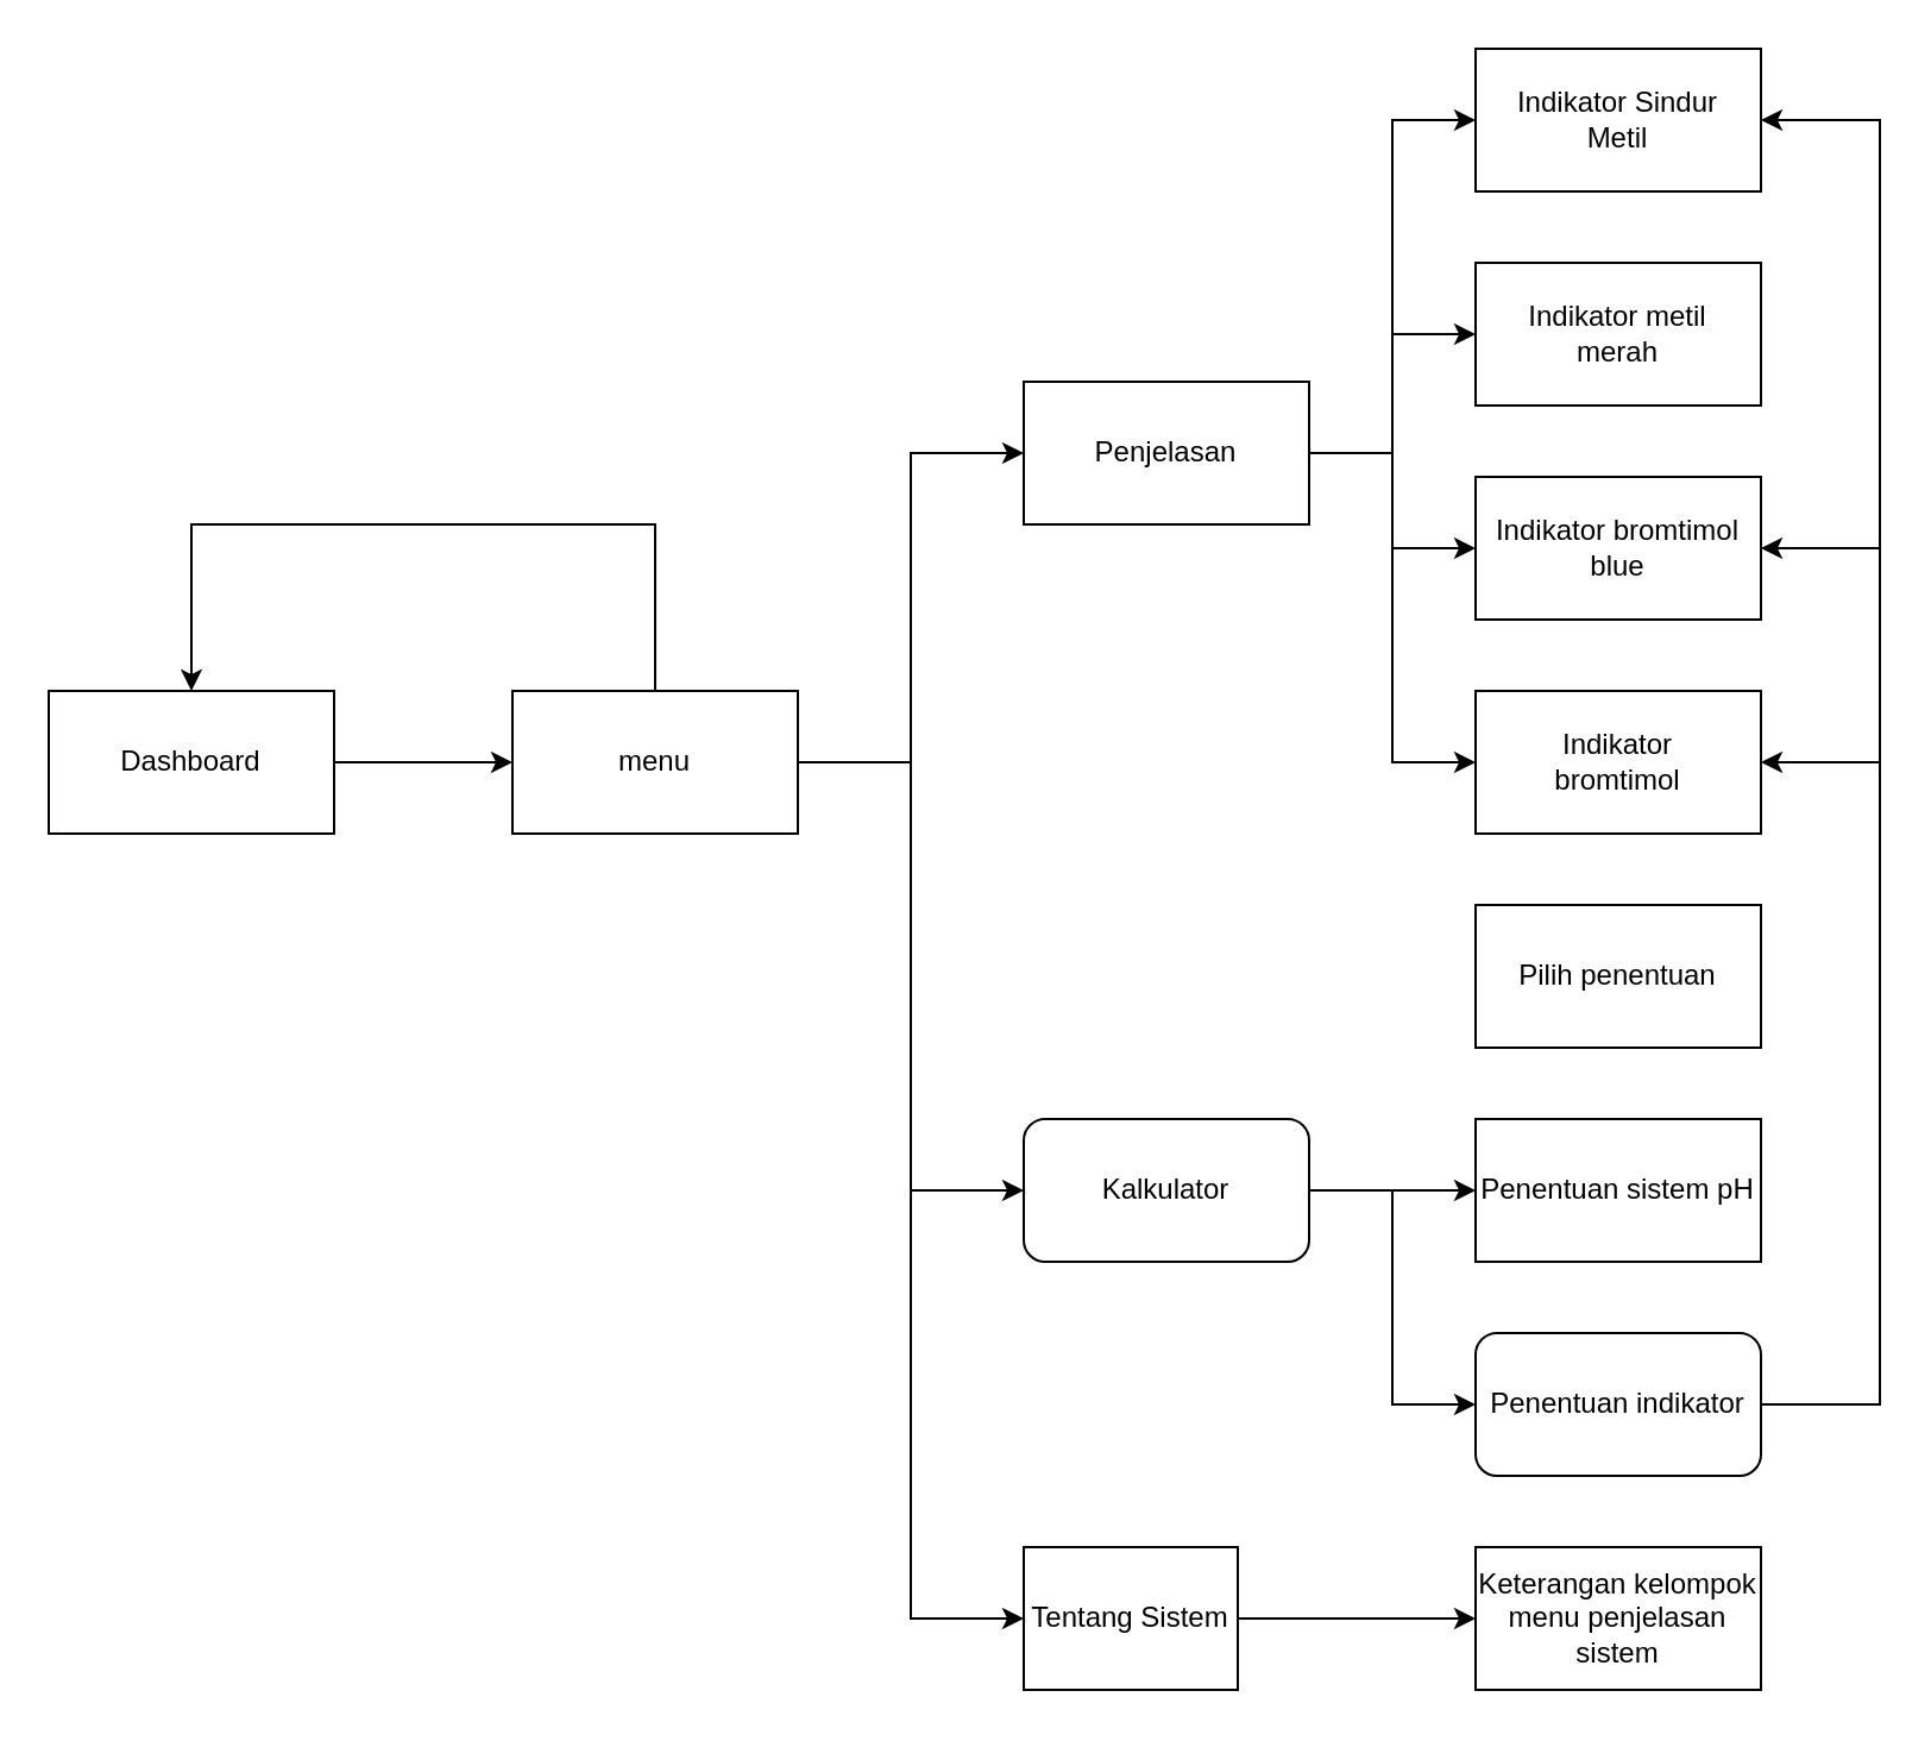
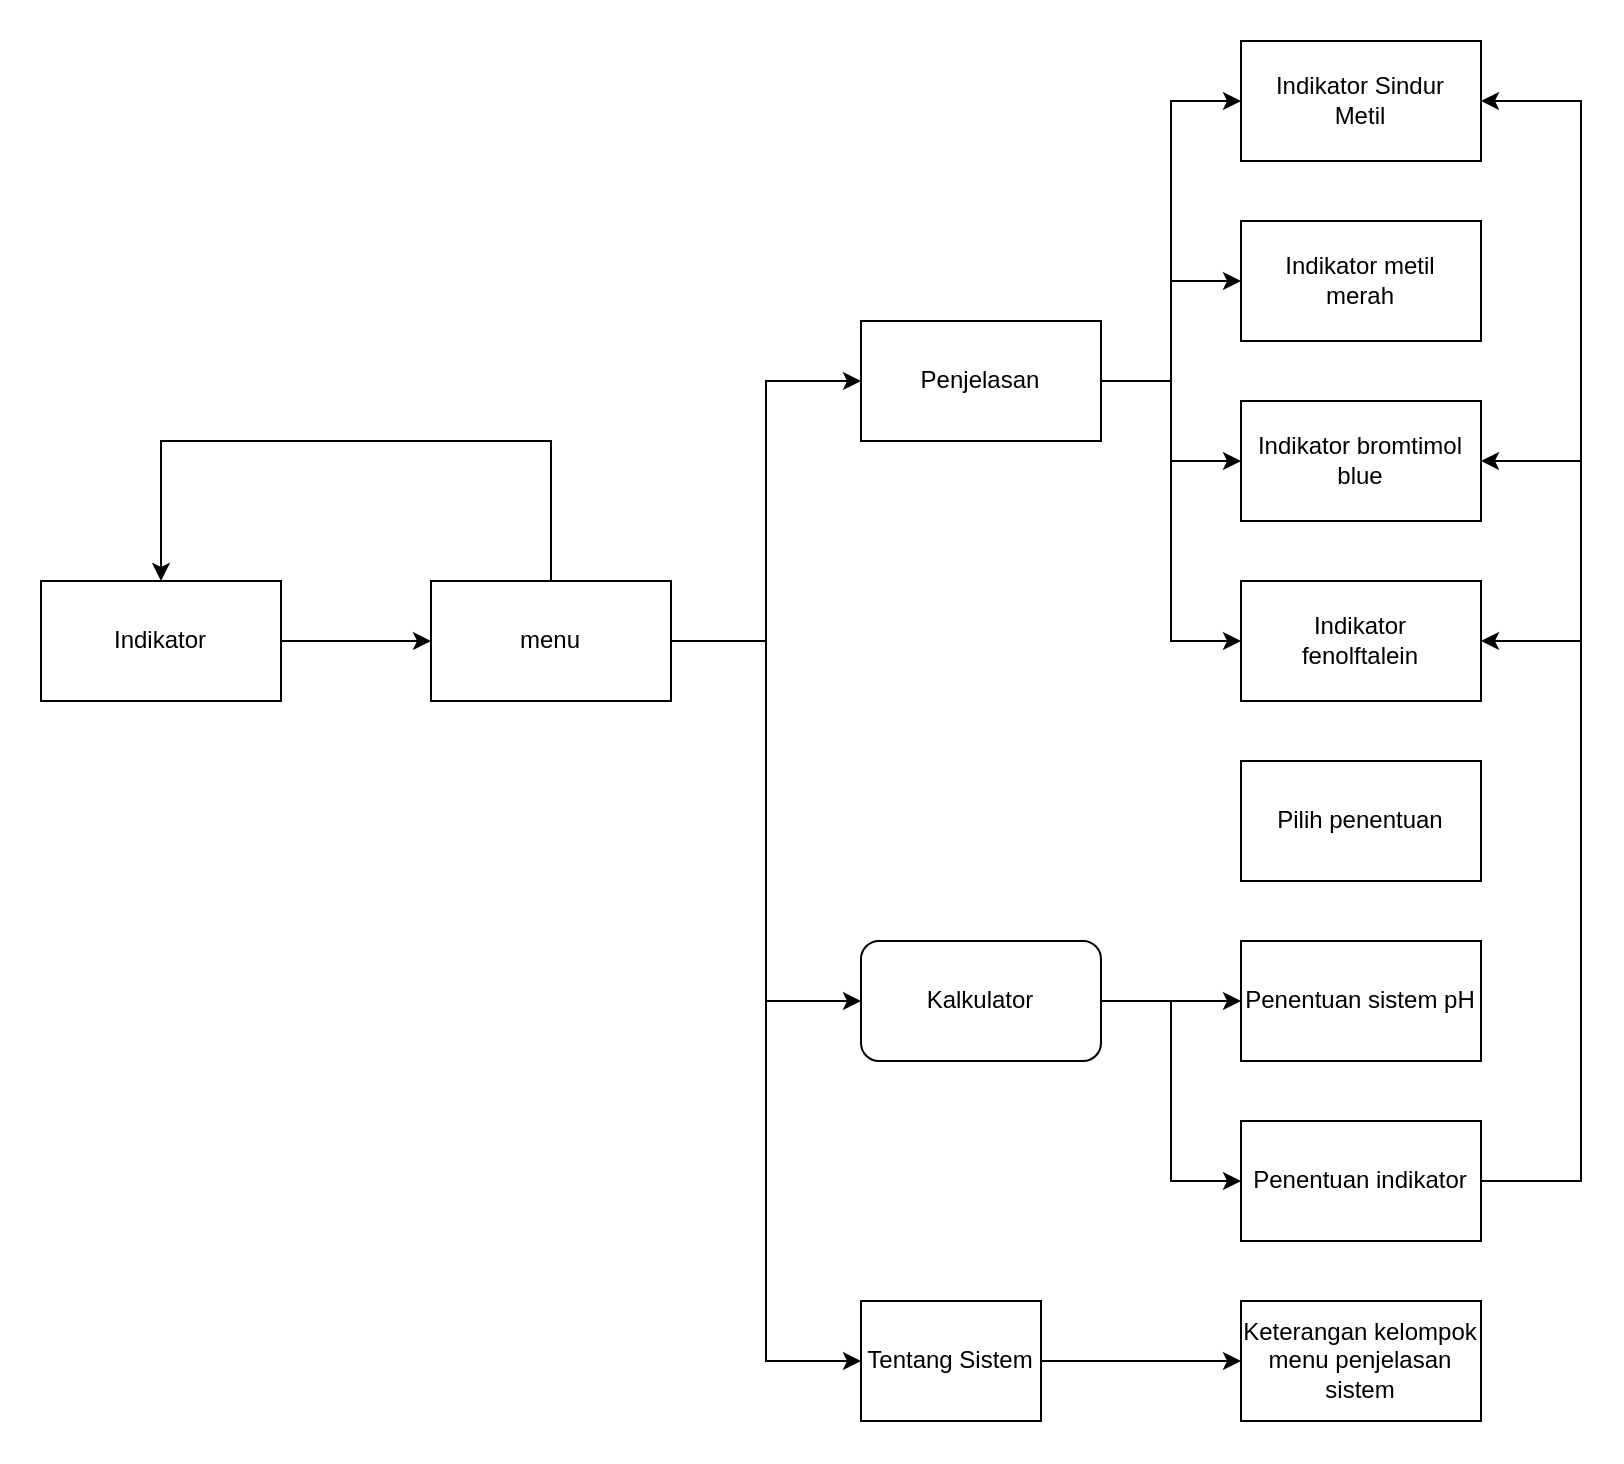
  <mxCell id="0" />
  <mxCell id="1" parent="0" />
  <mxCell id="2" style="edgeStyle=orthogonalEdgeStyle;rounded=0;orthogonalLoop=1;jettySize=auto;html=1;entryX=0;entryY=0.5;entryDx=0;entryDy=0;" edge="1" parent="1" source="3" target="8"><mxGeometry relative="1" as="geometry" /></mxCell>
- <mxCell id="3" value="Dashboard" style="rounded=0;whiteSpace=wrap;html=1;" vertex="1" parent="1"><mxGeometry x="20" y="290" width="120" height="60" as="geometry" /></mxCell>
+ <mxCell id="3" value="Indikator" style="rounded=0;whiteSpace=wrap;html=1;" vertex="1" parent="1"><mxGeometry x="20" y="290" width="120" height="60" as="geometry" /></mxCell>
  <mxCell id="4" style="edgeStyle=orthogonalEdgeStyle;rounded=0;orthogonalLoop=1;jettySize=auto;html=1;entryX=0;entryY=0.5;entryDx=0;entryDy=0;" edge="1" parent="1" source="8" target="13"><mxGeometry relative="1" as="geometry" /></mxCell>
  <mxCell id="5" style="edgeStyle=orthogonalEdgeStyle;rounded=0;orthogonalLoop=1;jettySize=auto;html=1;entryX=0;entryY=0.5;entryDx=0;entryDy=0;" edge="1" parent="1" source="8" target="16"><mxGeometry relative="1" as="geometry" /></mxCell>
  <mxCell id="6" style="edgeStyle=orthogonalEdgeStyle;rounded=0;orthogonalLoop=1;jettySize=auto;html=1;entryX=0;entryY=0.5;entryDx=0;entryDy=0;" edge="1" parent="1" source="8" target="18"><mxGeometry relative="1" as="geometry" /></mxCell>
  <mxCell id="7" style="edgeStyle=orthogonalEdgeStyle;rounded=0;orthogonalLoop=1;jettySize=auto;html=1;entryX=0.5;entryY=0;entryDx=0;entryDy=0;" edge="1" parent="1" source="8" target="3"><mxGeometry relative="1" as="geometry"><Array as="points"><mxPoint x="275" y="220" /><mxPoint x="80" y="220" /></Array></mxGeometry></mxCell>
  <mxCell id="8" value="menu" style="rounded=0;whiteSpace=wrap;html=1;" vertex="1" parent="1"><mxGeometry x="215" y="290" width="120" height="60" as="geometry" /></mxCell>
  <mxCell id="9" style="edgeStyle=orthogonalEdgeStyle;rounded=0;orthogonalLoop=1;jettySize=auto;html=1;entryX=0;entryY=0.5;entryDx=0;entryDy=0;" edge="1" parent="1" source="13" target="19"><mxGeometry relative="1" as="geometry" /></mxCell>
  <mxCell id="10" style="edgeStyle=orthogonalEdgeStyle;rounded=0;orthogonalLoop=1;jettySize=auto;html=1;entryX=0;entryY=0.5;entryDx=0;entryDy=0;" edge="1" parent="1" source="13" target="20"><mxGeometry relative="1" as="geometry" /></mxCell>
  <mxCell id="11" style="edgeStyle=orthogonalEdgeStyle;rounded=0;orthogonalLoop=1;jettySize=auto;html=1;entryX=0;entryY=0.5;entryDx=0;entryDy=0;" edge="1" parent="1" source="13" target="21"><mxGeometry relative="1" as="geometry" /></mxCell>
  <mxCell id="12" style="edgeStyle=orthogonalEdgeStyle;rounded=0;orthogonalLoop=1;jettySize=auto;html=1;entryX=0;entryY=0.5;entryDx=0;entryDy=0;" edge="1" parent="1" source="13" target="22"><mxGeometry relative="1" as="geometry" /></mxCell>
  <mxCell id="13" value="Penjelasan" style="rounded=0;whiteSpace=wrap;html=1;" vertex="1" parent="1"><mxGeometry x="430" y="160" width="120" height="60" as="geometry" /></mxCell>
  <mxCell id="14" style="edgeStyle=orthogonalEdgeStyle;rounded=0;orthogonalLoop=1;jettySize=auto;html=1;" edge="1" parent="1" source="16" target="24"><mxGeometry relative="1" as="geometry" /></mxCell>
  <mxCell id="15" style="edgeStyle=orthogonalEdgeStyle;rounded=0;orthogonalLoop=1;jettySize=auto;html=1;entryX=0;entryY=0.5;entryDx=0;entryDy=0;" edge="1" parent="1" source="16" target="28"><mxGeometry relative="1" as="geometry" /></mxCell>
  <mxCell id="16" value="Kalkulator" style="whiteSpace=wrap;html=1;rounded=1;" vertex="1" parent="1"><mxGeometry x="430" y="470" width="120" height="60" as="geometry" /></mxCell>
  <mxCell id="17" style="edgeStyle=orthogonalEdgeStyle;rounded=0;orthogonalLoop=1;jettySize=auto;html=1;entryX=0;entryY=0.5;entryDx=0;entryDy=0;" edge="1" parent="1" source="18" target="29"><mxGeometry relative="1" as="geometry" /></mxCell>
  <mxCell id="18" value="Tentang Sistem" style="rounded=0;whiteSpace=wrap;html=1;" vertex="1" parent="1"><mxGeometry x="430" y="650" width="90" height="60" as="geometry" /></mxCell>
  <mxCell id="19" value="Indikator Sindur&lt;br&gt;Metil" style="rounded=0;whiteSpace=wrap;html=1;" vertex="1" parent="1"><mxGeometry x="620" y="20" width="120" height="60" as="geometry" /></mxCell>
  <mxCell id="20" value="Indikator metil&lt;br&gt;merah" style="rounded=0;whiteSpace=wrap;html=1;" vertex="1" parent="1"><mxGeometry x="620" y="110" width="120" height="60" as="geometry" /></mxCell>
  <mxCell id="21" value="Indikator bromtimol blue" style="rounded=0;whiteSpace=wrap;html=1;" vertex="1" parent="1"><mxGeometry x="620" y="200" width="120" height="60" as="geometry" /></mxCell>
- <mxCell id="22" value="Indikator&lt;br&gt;bromtimol" style="rounded=0;whiteSpace=wrap;html=1;" vertex="1" parent="1"><mxGeometry x="620" y="290" width="120" height="60" as="geometry" /></mxCell>
+ <mxCell id="22" value="Indikator&lt;br&gt;fenolftalein" style="rounded=0;whiteSpace=wrap;html=1;" vertex="1" parent="1"><mxGeometry x="620" y="290" width="120" height="60" as="geometry" /></mxCell>
  <mxCell id="23" value="Pilih penentuan" style="rounded=0;whiteSpace=wrap;html=1;" vertex="1" parent="1"><mxGeometry x="620" y="380" width="120" height="60" as="geometry" /></mxCell>
  <mxCell id="24" value="Penentuan sistem pH" style="rounded=0;whiteSpace=wrap;html=1;" vertex="1" parent="1"><mxGeometry x="620" y="470" width="120" height="60" as="geometry" /></mxCell>
  <mxCell id="25" style="edgeStyle=orthogonalEdgeStyle;rounded=0;orthogonalLoop=1;jettySize=auto;html=1;entryX=1;entryY=0.5;entryDx=0;entryDy=0;" edge="1" parent="1" source="28" target="22"><mxGeometry relative="1" as="geometry"><Array as="points"><mxPoint x="790" y="590" /><mxPoint x="790" y="320" /></Array></mxGeometry></mxCell>
  <mxCell id="26" style="edgeStyle=orthogonalEdgeStyle;rounded=0;orthogonalLoop=1;jettySize=auto;html=1;entryX=1;entryY=0.5;entryDx=0;entryDy=0;" edge="1" parent="1" source="28" target="21"><mxGeometry relative="1" as="geometry"><Array as="points"><mxPoint x="790" y="590" /><mxPoint x="790" y="230" /></Array></mxGeometry></mxCell>
  <mxCell id="27" style="edgeStyle=orthogonalEdgeStyle;rounded=0;orthogonalLoop=1;jettySize=auto;html=1;entryX=1;entryY=0.5;entryDx=0;entryDy=0;" edge="1" parent="1" source="28" target="19"><mxGeometry relative="1" as="geometry"><Array as="points"><mxPoint x="790" y="590" /><mxPoint x="790" y="50" /></Array></mxGeometry></mxCell>
- <mxCell id="28" value="Penentuan indikator" style="whiteSpace=wrap;html=1;rounded=1;" vertex="1" parent="1"><mxGeometry x="620" y="560" width="120" height="60" as="geometry" /></mxCell>
+ <mxCell id="28" value="Penentuan indikator" style="rounded=0;whiteSpace=wrap;html=1;" vertex="1" parent="1"><mxGeometry x="620" y="560" width="120" height="60" as="geometry" /></mxCell>
  <mxCell id="29" value="Keterangan kelompok menu penjelasan sistem" style="rounded=0;whiteSpace=wrap;html=1;" vertex="1" parent="1"><mxGeometry x="620" y="650" width="120" height="60" as="geometry" /></mxCell>
